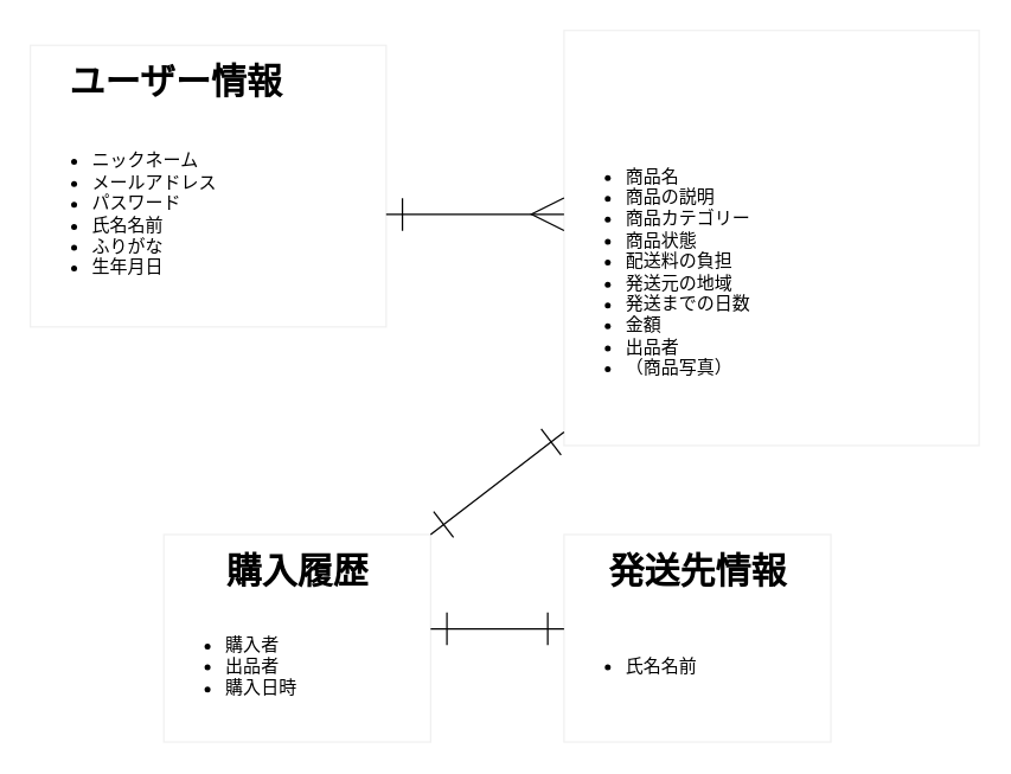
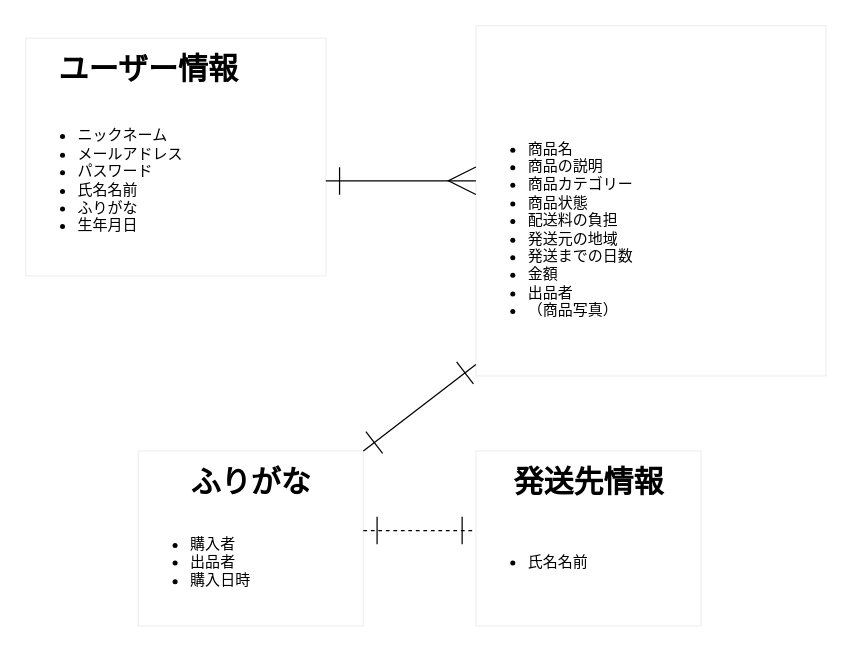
  <mxCell id="0" />
  <mxCell id="1" parent="0" />
  <mxCell id="2" value="" style="group;perimeterSpacing=3;fillColor=none;strokeColor=#f0f0f0;fontColor=#F0F0F0;labelBackgroundColor=#000000;" parent="1" vertex="1" connectable="0"><mxGeometry x="20" y="30" width="240" height="190" as="geometry" /></mxCell>
  <mxCell id="3" value="&lt;ul&gt;&lt;li&gt;ニックネーム&lt;/li&gt;&lt;li&gt;メールアドレス&lt;/li&gt;&lt;li&gt;パスワード&lt;/li&gt;&lt;li&gt;氏名名前&lt;/li&gt;&lt;li&gt;ふりがな&lt;/li&gt;&lt;li&gt;生年月日&lt;/li&gt;&lt;/ul&gt;" style="text;strokeColor=none;fillColor=none;html=1;whiteSpace=wrap;verticalAlign=middle;overflow=hidden;" parent="2" vertex="1"><mxGeometry y="38.18" width="240.0" height="151.82" as="geometry" /></mxCell>
  <mxCell id="4" value="ユーザー情報" style="text;strokeColor=none;fillColor=none;html=1;fontSize=24;fontStyle=1;verticalAlign=middle;align=center;" parent="2" vertex="1"><mxGeometry width="196.364" height="50.909" as="geometry" /></mxCell>
  <mxCell id="5" value="" style="group;strokeColor=#f0f0f0;perimeterSpacing=3;fontColor=#F0F0F0;labelBackgroundColor=#333333;" parent="1" vertex="1" connectable="0"><mxGeometry x="380" y="20" width="280" height="280" as="geometry" /></mxCell>
  <mxCell id="6" value="&lt;ul&gt;&lt;li&gt;商品名&lt;/li&gt;&lt;li&gt;商品の説明&lt;/li&gt;&lt;li&gt;商品カテゴリー&lt;/li&gt;&lt;li&gt;商品状態&lt;/li&gt;&lt;li&gt;配送料の負担&lt;/li&gt;&lt;li&gt;発送元の地域&lt;/li&gt;&lt;li&gt;発送までの日数&lt;/li&gt;&lt;li&gt;金額&lt;/li&gt;&lt;li&gt;出品者&lt;/li&gt;&lt;li&gt;（商品写真）&lt;/li&gt;&lt;/ul&gt;" style="text;strokeColor=none;fillColor=none;html=1;whiteSpace=wrap;verticalAlign=middle;overflow=hidden;" parent="5" vertex="1"><mxGeometry y="46.67" width="280" height="233.33" as="geometry" /></mxCell>
  <mxCell id="7" value="" style="group;perimeterSpacing=3;strokeColor=#f0f0f0;labelBackgroundColor=#0F0F0F;" parent="1" vertex="1" connectable="0"><mxGeometry x="110" y="360" width="180" height="140" as="geometry" /></mxCell>
  <mxCell id="8" value="&lt;ul&gt;&lt;li&gt;購入者&lt;/li&gt;&lt;li&gt;出品者&lt;/li&gt;&lt;li&gt;購入日時&lt;/li&gt;&lt;/ul&gt;" style="text;strokeColor=none;fillColor=none;html=1;whiteSpace=wrap;verticalAlign=middle;overflow=hidden;" parent="7" vertex="1"><mxGeometry y="38.182" width="180" height="101.818" as="geometry" /></mxCell>
- <mxCell id="9" value="購入履歴" style="text;strokeColor=none;fillColor=none;html=1;fontSize=24;fontStyle=1;verticalAlign=middle;align=center;" parent="7" vertex="1"><mxGeometry width="180" height="50.909" as="geometry" /></mxCell>
+ <mxCell id="9" value="ふりがな" style="text;strokeColor=none;fillColor=none;html=1;fontSize=24;fontStyle=1;verticalAlign=middle;align=center;" parent="7" vertex="1"><mxGeometry width="180" height="50.909" as="geometry" /></mxCell>
  <mxCell id="10" value="" style="group;perimeterSpacing=3;strokeColor=#f0f0f0;labelBackgroundColor=#000000;" parent="1" vertex="1" connectable="0"><mxGeometry x="380" y="360" width="180" height="140" as="geometry" /></mxCell>
  <mxCell id="11" value="&lt;ul&gt;&lt;li&gt;氏名名前&lt;/li&gt;&lt;/ul&gt;" style="text;strokeColor=none;fillColor=none;html=1;whiteSpace=wrap;verticalAlign=middle;overflow=hidden;" parent="10" vertex="1"><mxGeometry y="38.182" width="180" height="101.818" as="geometry" /></mxCell>
  <mxCell id="12" value="発送先情報" style="text;strokeColor=none;fillColor=none;html=1;fontSize=24;fontStyle=1;verticalAlign=middle;align=center;" parent="10" vertex="1"><mxGeometry width="180" height="50.909" as="geometry" /></mxCell>
  <mxCell id="13" style="rounded=0;orthogonalLoop=1;jettySize=auto;html=1;exitX=1;exitY=0.5;exitDx=0;exitDy=0;strokeWidth=1;endArrow=ERmany;endFill=0;endSize=20;startSize=20;startArrow=ERone;startFill=0;" parent="1" source="3" edge="1"><mxGeometry relative="1" as="geometry"><mxPoint x="380" y="144" as="targetPoint" /><Array as="points"><mxPoint x="360" y="144" /></Array></mxGeometry></mxCell>
- <mxCell id="14" style="edgeStyle=none;rounded=0;orthogonalLoop=1;jettySize=auto;html=1;exitX=1;exitY=0.25;exitDx=0;exitDy=0;entryX=0;entryY=0.25;entryDx=0;entryDy=0;startArrow=ERone;startFill=0;endArrow=ERone;endFill=0;startSize=20;endSize=20;strokeWidth=1;" parent="1" source="8" target="11" edge="1"><mxGeometry relative="1" as="geometry" /></mxCell>
+ <mxCell id="14" style="edgeStyle=none;rounded=0;orthogonalLoop=1;jettySize=auto;html=1;exitX=1;exitY=0.25;exitDx=0;exitDy=0;entryX=0;entryY=0.25;entryDx=0;entryDy=0;startArrow=ERone;startFill=0;endArrow=ERone;endFill=0;startSize=20;endSize=20;strokeWidth=1;dashed=1;" parent="1" source="8" target="11" edge="1"><mxGeometry relative="1" as="geometry" /></mxCell>
  <mxCell id="15" style="edgeStyle=none;rounded=0;orthogonalLoop=1;jettySize=auto;html=1;entryX=1;entryY=0;entryDx=0;entryDy=0;startArrow=ERone;startFill=0;endArrow=ERone;endFill=0;startSize=20;endSize=20;strokeWidth=1;" parent="1" source="6" target="9" edge="1"><mxGeometry relative="1" as="geometry" /></mxCell>
